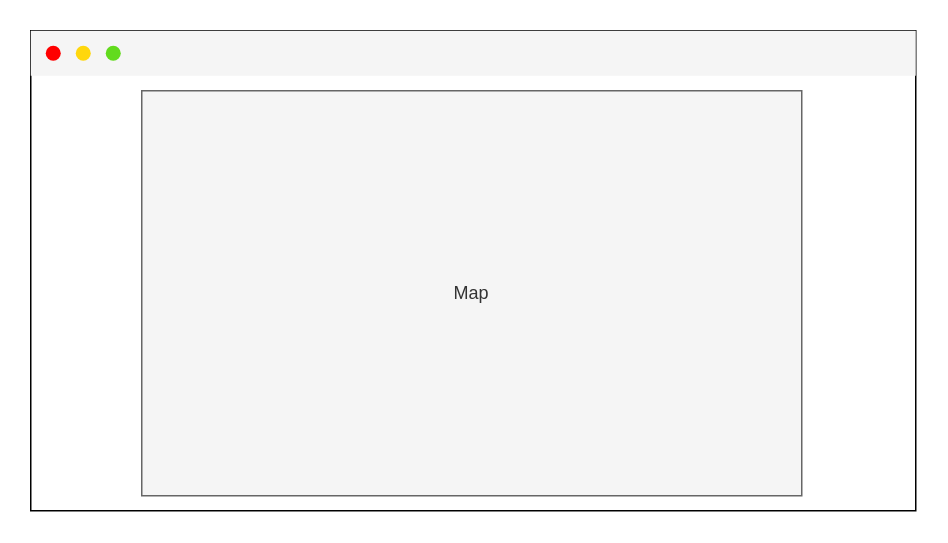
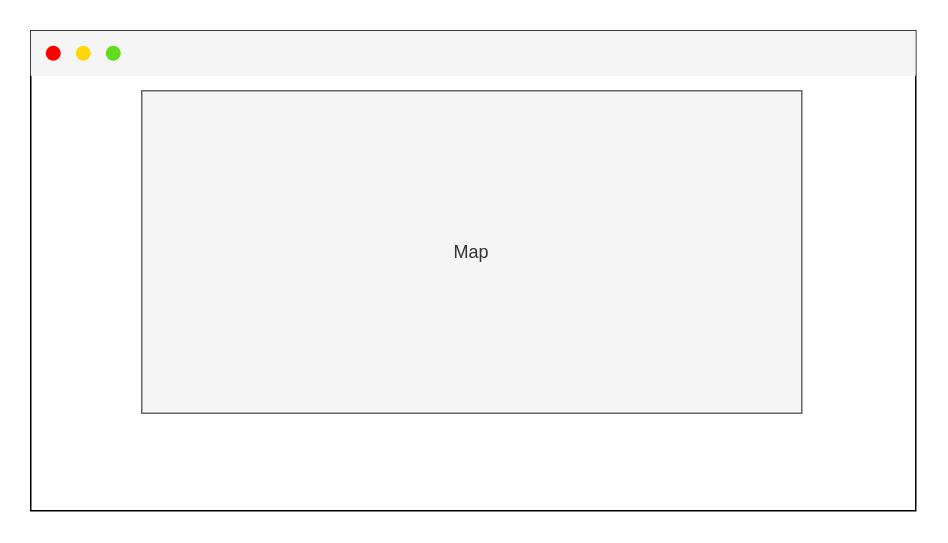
  <mxCell id="0" />
  <mxCell id="1" parent="0" />
  <mxCell id="2" value="" style="rounded=0;whiteSpace=wrap;html=1;shadow=0;glass=0;sketch=0;strokeColor=default;fillColor=none;" vertex="1" parent="1"><mxGeometry x="20" y="20" width="590" height="320" as="geometry" /></mxCell>
  <mxCell id="3" value="" style="rounded=0;whiteSpace=wrap;html=1;shadow=0;glass=0;sketch=0;strokeColor=none;fillColor=#f5f5f5;fontColor=#333333;" vertex="1" parent="1"><mxGeometry x="20" y="20" width="590" height="30" as="geometry" /></mxCell>
  <mxCell id="4" value="" style="ellipse;whiteSpace=wrap;html=1;aspect=fixed;strokeColor=none;fillColor=#FF0000;" vertex="1" parent="1"><mxGeometry x="30" y="30" width="10" height="10" as="geometry" /></mxCell>
  <mxCell id="5" value="" style="ellipse;whiteSpace=wrap;html=1;aspect=fixed;strokeColor=none;fillColor=#FFD70D;" vertex="1" parent="1"><mxGeometry x="50" y="30" width="10" height="10" as="geometry" /></mxCell>
  <mxCell id="6" value="" style="ellipse;whiteSpace=wrap;html=1;aspect=fixed;strokeColor=none;fillColor=#62DB1D;" vertex="1" parent="1"><mxGeometry x="70" y="30" width="10" height="10" as="geometry" /></mxCell>
- <mxCell id="7" value="Map" style="rounded=0;whiteSpace=wrap;html=1;shadow=0;glass=0;sketch=0;strokeColor=#666666;fillColor=#f5f5f5;fontColor=#333333;" vertex="1" parent="1"><mxGeometry x="94" y="60" width="440" height="270" as="geometry" /></mxCell>
+ <mxCell id="7" value="Map" style="rounded=0;whiteSpace=wrap;html=1;shadow=0;glass=0;sketch=0;strokeColor=#666666;fillColor=#f5f5f5;fontColor=#333333;" vertex="1" parent="1"><mxGeometry x="94" y="60" width="440" height="215" as="geometry" /></mxCell>
